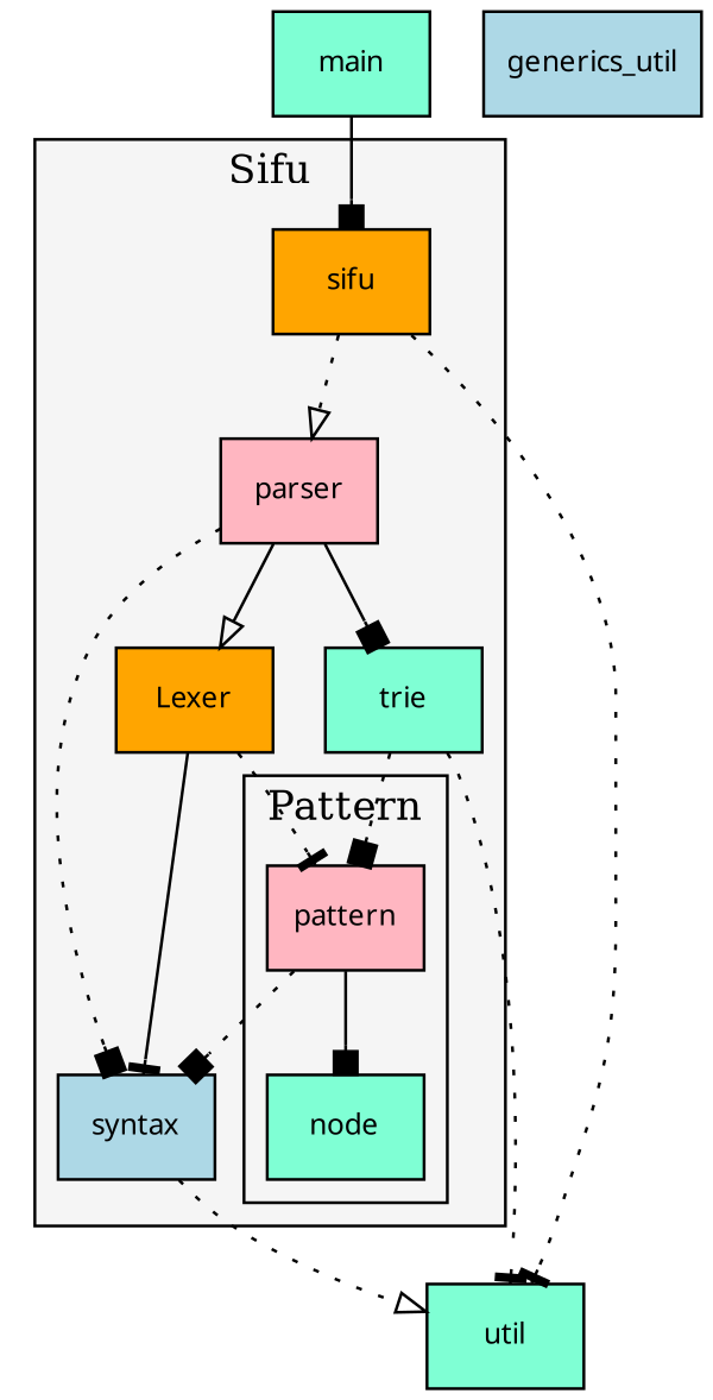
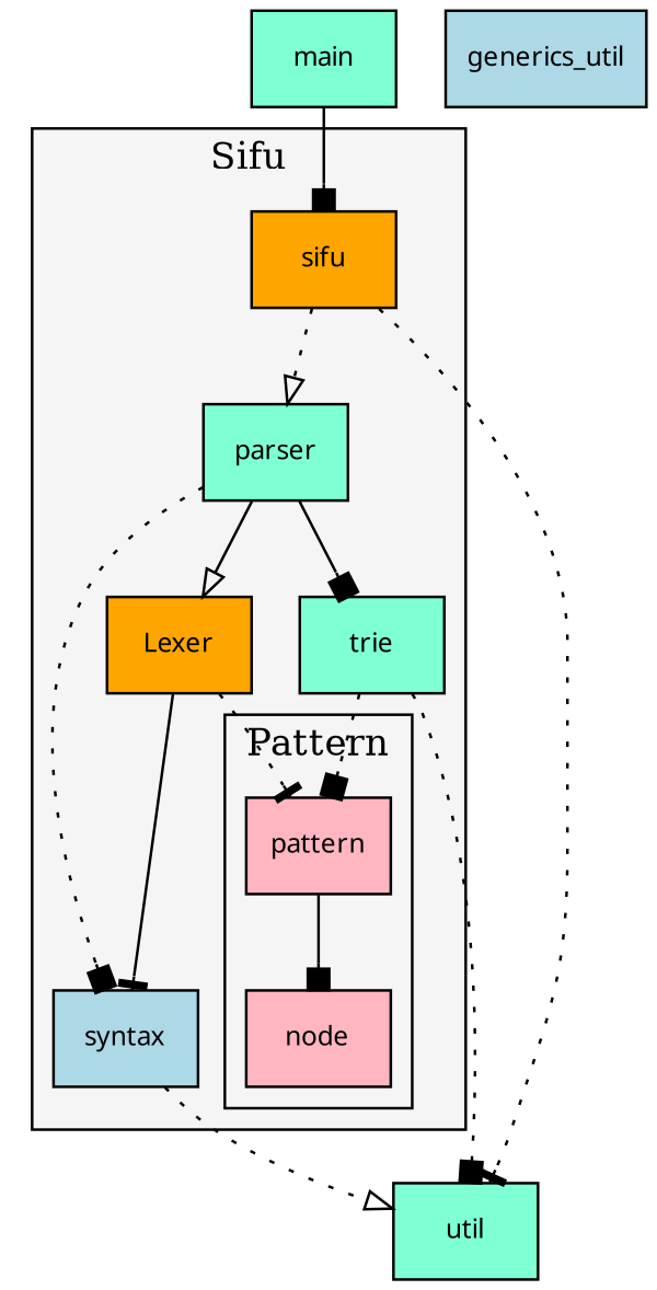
  digraph {
    node [fillcolor=aquamarine fontname="Maple Mono" fontsize=10 shape=rectangle style=filled]
    edge [arrowhead=box style=dotted]
    n1 [fillcolor=lightpink label=pattern]
-   n2 [label="node"]
+   n2 [fillcolor=lightpink label="node"]
    n3 [fillcolor=orange label=sifu]
    n4 [fillcolor=orange label=Lexer]
-   n5 [fillcolor=lightpink label=parser]
+   n5 [label=parser]
    n6 [fillcolor=lightblue label=syntax]
    n7 [label=trie]
    n8 [label=util]
    n9 [label=main]
    n10 [fillcolor=lightblue label=generics_util]
    subgraph cluster_1 {
      fillcolor="#F5F5F5"
      label=Sifu
      style=filled
      n3
      n4
      n5
      n6
      n7
      subgraph cluster_2 {
        fillcolor="#F5F5F5"
        label=Pattern
        style=filled
        n1
        n2
      }
    }
    n1 -> n2 [style=solid]
-   n1 -> n6
    n3 -> n5 [arrowhead=onormal]
    n3 -> n8 [arrowhead=tee]
    n4 -> n1 [arrowhead=tee]
    n4 -> n6 [arrowhead=tee style=solid]
    n5 -> n4 [arrowhead=onormal style=solid]
    n5 -> n6
    n5 -> n7 [style=solid]
    n6 -> n8 [arrowhead=onormal]
    n7 -> n1
-   n7 -> n8 [arrowhead=tee]
+   n7 -> n8
    n9 -> n3 [style=solid]
  }
